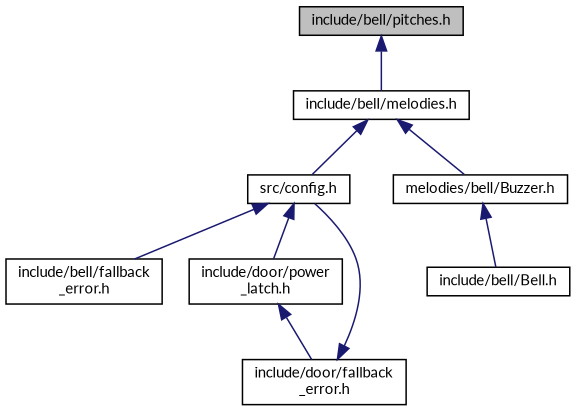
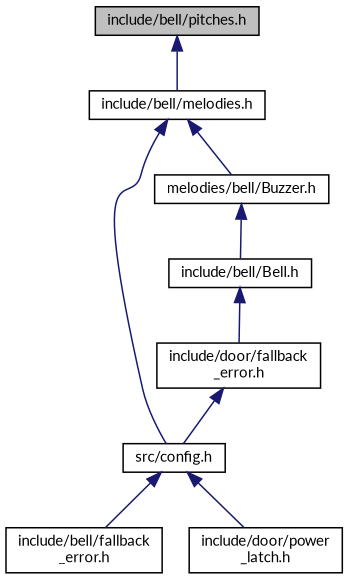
  digraph {
    fontname=Lato
    node [color=black fillcolor=white fontname=Lato fontsize=10 shape=record style=filled]
    edge [color=midnightblue dir=back fontname=Lato fontsize=10 labelfontname=Helvetica labelfontsize=10 style=solid]
    n1 [fillcolor=grey75 fontcolor=black height=0.2 label="include/bell/pitches.h" width=0.4]
    n2 [height=0.2 label="include/bell/melodies.h" width=0.4]
    n3 [height=0.2 label="src/config.h" width=0.4]
    n4 [height=0.2 label="melodies/bell/Buzzer.h" width=0.4]
    n5 [height=0.2 label="include/bell/fallback\l_error.h" width=0.4]
    n6 [height=0.2 label="include/door/power\l_latch.h" width=0.4]
    n7 [height=0.2 label="include/bell/Bell.h" width=0.4]
    n8 [height=0.2 label="include/door/fallback\l_error.h" width=0.4]
    n1 -> n2
    n2 -> n3
    n2 -> n4
    n3 -> n5
    n3 -> n6
    n4 -> n7
-   n6 -> n8
+   n7 -> n8
    n8 -> n3
  }
